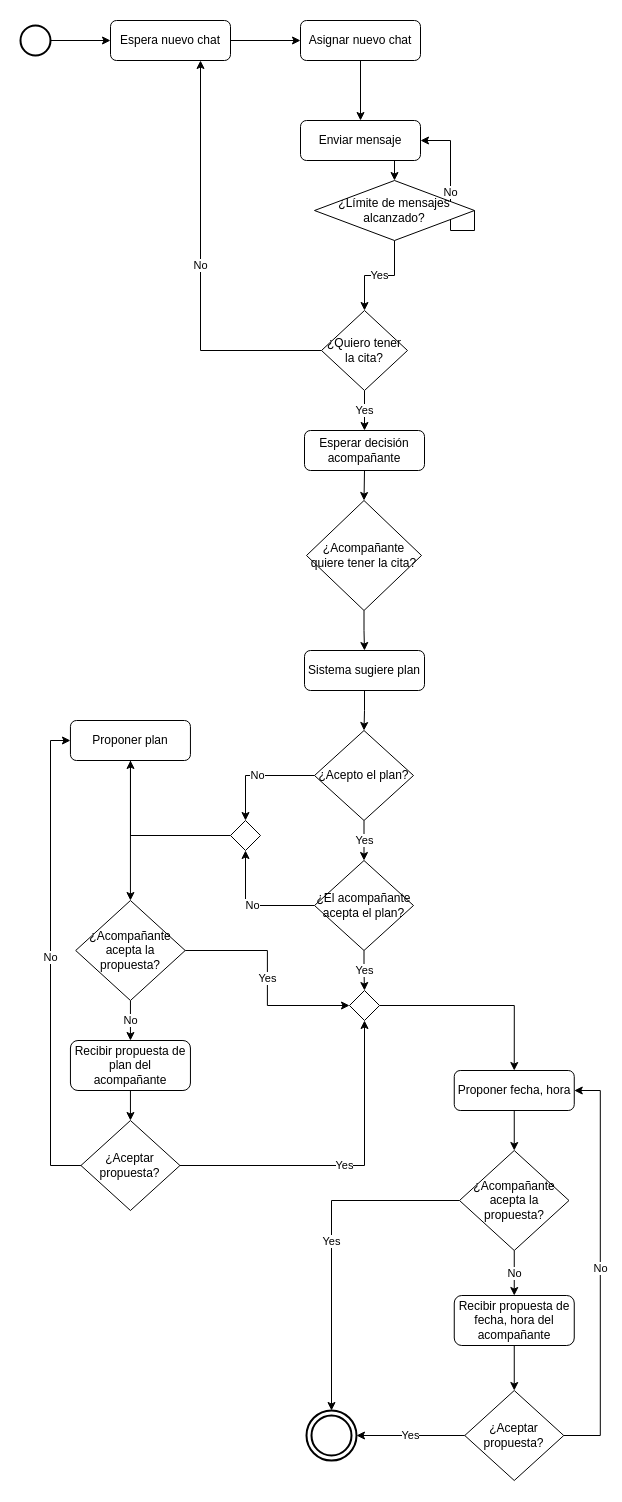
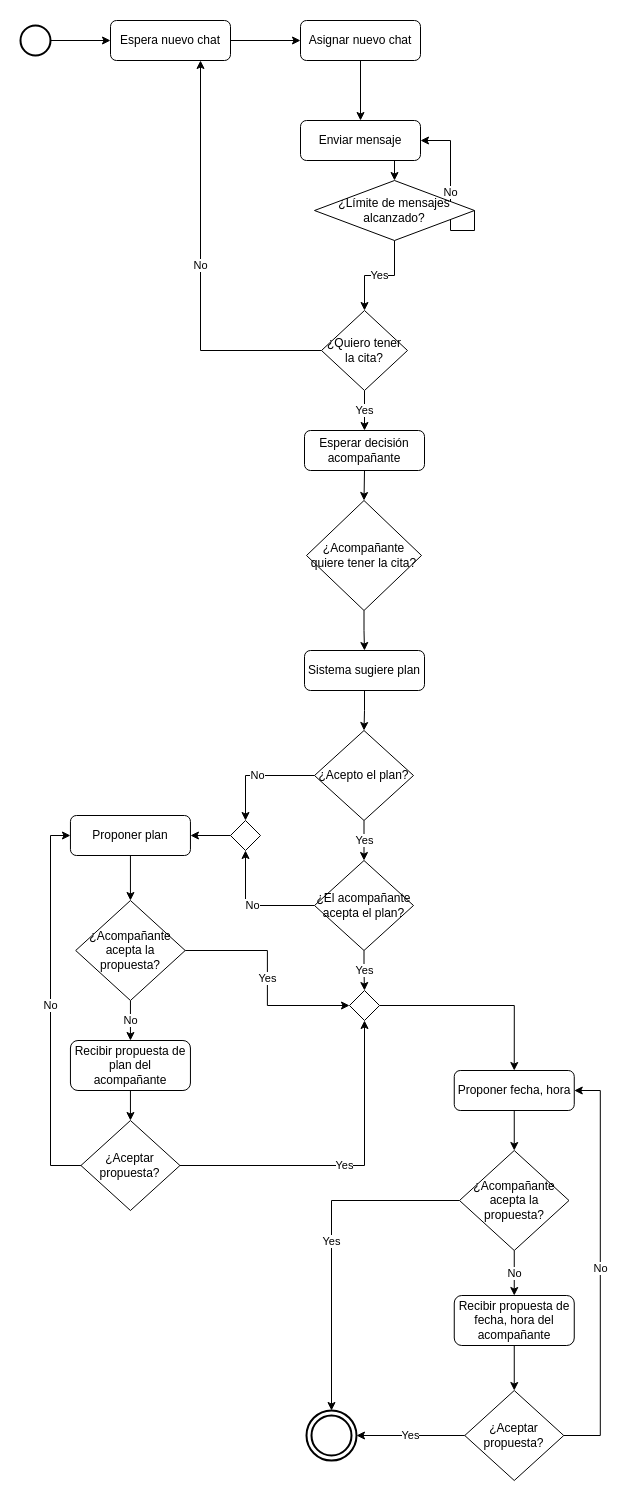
  <mxCell id="0" />
  <mxCell id="1" parent="0" />
  <mxCell id="2" style="edgeStyle=orthogonalEdgeStyle;rounded=0;orthogonalLoop=1;jettySize=auto;html=1;exitX=1;exitY=0.5;exitDx=0;exitDy=0;entryX=0;entryY=0.5;entryDx=0;entryDy=0;" edge="1" parent="1" source="3" target="5"><mxGeometry relative="1" as="geometry" /></mxCell>
  <mxCell id="3" value="Espera nuevo chat" style="rounded=1;whiteSpace=wrap;html=1;fontSize=12;glass=0;strokeWidth=1;shadow=0;" vertex="1" parent="1"><mxGeometry x="110" y="20" width="120" height="40" as="geometry" /></mxCell>
  <mxCell id="4" style="edgeStyle=orthogonalEdgeStyle;rounded=0;orthogonalLoop=1;jettySize=auto;html=1;exitX=0.5;exitY=1;exitDx=0;exitDy=0;" edge="1" parent="1" source="5" target="9"><mxGeometry relative="1" as="geometry" /></mxCell>
  <mxCell id="5" value="Asignar nuevo chat" style="rounded=1;whiteSpace=wrap;html=1;fontSize=12;glass=0;strokeWidth=1;shadow=0;" vertex="1" parent="1"><mxGeometry x="300" y="20" width="120" height="40" as="geometry" /></mxCell>
  <mxCell id="6" style="edgeStyle=orthogonalEdgeStyle;rounded=0;orthogonalLoop=1;jettySize=auto;html=1;exitX=0.5;exitY=1;exitDx=0;exitDy=0;entryX=0.5;entryY=0;entryDx=0;entryDy=0;" edge="1" parent="1" source="7" target="17"><mxGeometry relative="1" as="geometry" /></mxCell>
  <mxCell id="7" value="Esperar decisión acompañante" style="rounded=1;whiteSpace=wrap;html=1;fontSize=12;glass=0;strokeWidth=1;shadow=0;" vertex="1" parent="1"><mxGeometry x="304" y="430" width="120" height="40" as="geometry" /></mxCell>
  <mxCell id="8" style="edgeStyle=orthogonalEdgeStyle;rounded=0;orthogonalLoop=1;jettySize=auto;html=1;exitX=0.5;exitY=1;exitDx=0;exitDy=0;entryX=0.5;entryY=0;entryDx=0;entryDy=0;" edge="1" parent="1" source="9" target="12"><mxGeometry relative="1" as="geometry" /></mxCell>
  <mxCell id="9" value="Enviar mensaje" style="rounded=1;whiteSpace=wrap;html=1;fontSize=12;glass=0;strokeWidth=1;shadow=0;" vertex="1" parent="1"><mxGeometry x="300" y="120" width="120" height="40" as="geometry" /></mxCell>
  <mxCell id="10" value="No" style="edgeStyle=orthogonalEdgeStyle;rounded=0;orthogonalLoop=1;jettySize=auto;html=1;exitX=1;exitY=0.5;exitDx=0;exitDy=0;entryX=1;entryY=0.5;entryDx=0;entryDy=0;" edge="1" parent="1" source="12" target="9"><mxGeometry relative="1" as="geometry"><mxPoint x="470" y="140" as="targetPoint" /><Array as="points"><mxPoint x="450" y="230" /><mxPoint x="450" y="140" /></Array></mxGeometry></mxCell>
  <mxCell id="11" value="Yes" style="edgeStyle=orthogonalEdgeStyle;rounded=0;orthogonalLoop=1;jettySize=auto;html=1;exitX=0.5;exitY=1;exitDx=0;exitDy=0;entryX=0.5;entryY=0;entryDx=0;entryDy=0;" edge="1" parent="1" source="12" target="15"><mxGeometry relative="1" as="geometry" /></mxCell>
  <mxCell id="12" value="¿Límite de mensajes alcanzado?" style="rhombus;whiteSpace=wrap;html=1;" vertex="1" parent="1"><mxGeometry x="314" y="180" width="160" height="60" as="geometry" /></mxCell>
  <mxCell id="13" value="No" style="edgeStyle=orthogonalEdgeStyle;rounded=0;orthogonalLoop=1;jettySize=auto;html=1;exitX=0;exitY=0.5;exitDx=0;exitDy=0;entryX=0.75;entryY=1;entryDx=0;entryDy=0;" edge="1" parent="1" source="15" target="3"><mxGeometry relative="1" as="geometry" /></mxCell>
  <mxCell id="14" value="Yes" style="edgeStyle=orthogonalEdgeStyle;rounded=0;orthogonalLoop=1;jettySize=auto;html=1;exitX=0.5;exitY=1;exitDx=0;exitDy=0;entryX=0.5;entryY=0;entryDx=0;entryDy=0;" edge="1" parent="1" source="15" target="7"><mxGeometry relative="1" as="geometry" /></mxCell>
  <mxCell id="15" value="¿Quiero tener la cita?" style="rhombus;whiteSpace=wrap;html=1;" vertex="1" parent="1"><mxGeometry x="321" y="310" width="86" height="80" as="geometry" /></mxCell>
  <mxCell id="16" style="edgeStyle=orthogonalEdgeStyle;rounded=0;orthogonalLoop=1;jettySize=auto;html=1;exitX=0.5;exitY=1;exitDx=0;exitDy=0;entryX=0.5;entryY=0;entryDx=0;entryDy=0;" edge="1" parent="1" source="17" target="41"><mxGeometry relative="1" as="geometry" /></mxCell>
  <mxCell id="17" value="¿Acompañante quiere tener la cita?" style="rhombus;whiteSpace=wrap;html=1;" vertex="1" parent="1"><mxGeometry x="306" y="500" width="115" height="110" as="geometry" /></mxCell>
  <mxCell id="18" value="No" style="edgeStyle=orthogonalEdgeStyle;rounded=0;orthogonalLoop=1;jettySize=auto;html=1;entryX=0.5;entryY=0;entryDx=0;entryDy=0;entryPerimeter=0;" edge="1" parent="1" source="20" target="46"><mxGeometry relative="1" as="geometry" /></mxCell>
  <mxCell id="19" value="Yes" style="edgeStyle=orthogonalEdgeStyle;rounded=0;orthogonalLoop=1;jettySize=auto;html=1;entryX=0.5;entryY=0;entryDx=0;entryDy=0;" edge="1" parent="1" source="20" target="44"><mxGeometry relative="1" as="geometry" /></mxCell>
  <mxCell id="20" value="¿Acepto el plan?" style="rhombus;whiteSpace=wrap;html=1;" vertex="1" parent="1"><mxGeometry x="314" y="730" width="99" height="90" as="geometry" /></mxCell>
  <mxCell id="21" style="edgeStyle=orthogonalEdgeStyle;rounded=0;orthogonalLoop=1;jettySize=auto;html=1;exitX=0.5;exitY=1;exitDx=0;exitDy=0;entryX=0.5;entryY=0;entryDx=0;entryDy=0;" edge="1" parent="1" source="22" target="49"><mxGeometry relative="1" as="geometry" /></mxCell>
- <mxCell id="22" value="Proponer plan" style="rounded=1;whiteSpace=wrap;html=1;fontSize=12;glass=0;strokeWidth=1;shadow=0;" vertex="1" parent="1"><mxGeometry x="69.95" y="720" width="120" height="40" as="geometry" /></mxCell>
+ <mxCell id="22" value="Proponer plan" style="rounded=1;whiteSpace=wrap;html=1;fontSize=12;glass=0;strokeWidth=1;shadow=0;" vertex="1" parent="1"><mxGeometry x="69.95" y="815" width="120" height="40" as="geometry" /></mxCell>
  <mxCell id="23" style="edgeStyle=orthogonalEdgeStyle;rounded=0;orthogonalLoop=1;jettySize=auto;html=1;exitX=1;exitY=0.5;exitDx=0;exitDy=0;exitPerimeter=0;entryX=0.5;entryY=0;entryDx=0;entryDy=0;" edge="1" parent="1" source="24" target="27"><mxGeometry relative="1" as="geometry" /></mxCell>
  <mxCell id="24" value="" style="strokeWidth=1;html=1;shape=mxgraph.flowchart.decision;whiteSpace=wrap;" vertex="1" parent="1"><mxGeometry x="349" y="990" width="30" height="30" as="geometry" /></mxCell>
  <mxCell id="25" value="Yes" style="edgeStyle=orthogonalEdgeStyle;rounded=0;orthogonalLoop=1;jettySize=auto;html=1;exitX=1;exitY=0.5;exitDx=0;exitDy=0;entryX=0;entryY=0.5;entryDx=0;entryDy=0;entryPerimeter=0;strokeWidth=1;" edge="1" parent="1" target="24"><mxGeometry relative="1" as="geometry"><Array as="points"><mxPoint x="289.95" y="1278" /><mxPoint x="289.95" y="1175" /></Array></mxGeometry></mxCell>
  <mxCell id="26" style="edgeStyle=orthogonalEdgeStyle;rounded=0;orthogonalLoop=1;jettySize=auto;html=1;exitX=0.5;exitY=1;exitDx=0;exitDy=0;entryX=0.5;entryY=0;entryDx=0;entryDy=0;strokeWidth=1;" edge="1" parent="1" source="27" target="30"><mxGeometry relative="1" as="geometry" /></mxCell>
  <mxCell id="27" value="Proponer fecha, hora" style="rounded=1;whiteSpace=wrap;html=1;fontSize=12;glass=0;strokeWidth=1;shadow=0;" vertex="1" parent="1"><mxGeometry x="453.75" y="1070" width="120" height="40" as="geometry" /></mxCell>
  <mxCell id="28" value="No" style="edgeStyle=orthogonalEdgeStyle;rounded=0;orthogonalLoop=1;jettySize=auto;html=1;exitX=0.5;exitY=1;exitDx=0;exitDy=0;entryX=0.5;entryY=0;entryDx=0;entryDy=0;strokeWidth=1;" edge="1" parent="1" source="30" target="32"><mxGeometry relative="1" as="geometry" /></mxCell>
  <mxCell id="29" value="Yes" style="edgeStyle=orthogonalEdgeStyle;rounded=0;orthogonalLoop=1;jettySize=auto;html=1;exitX=0;exitY=0.5;exitDx=0;exitDy=0;entryX=0.5;entryY=0;entryDx=0;entryDy=0;entryPerimeter=0;strokeWidth=1;" edge="1" parent="1" source="30" target="38"><mxGeometry relative="1" as="geometry" /></mxCell>
  <mxCell id="30" value="¿Acompañante acepta la propuesta?" style="rhombus;whiteSpace=wrap;html=1;" vertex="1" parent="1"><mxGeometry x="459" y="1150" width="109.5" height="100" as="geometry" /></mxCell>
  <mxCell id="31" style="edgeStyle=orthogonalEdgeStyle;rounded=0;orthogonalLoop=1;jettySize=auto;html=1;exitX=0.5;exitY=1;exitDx=0;exitDy=0;entryX=0.5;entryY=0;entryDx=0;entryDy=0;strokeWidth=1;" edge="1" parent="1" source="32" target="35"><mxGeometry relative="1" as="geometry" /></mxCell>
  <mxCell id="32" value="Recibir propuesta de fecha, hora del acompañante" style="rounded=1;whiteSpace=wrap;html=1;fontSize=12;glass=0;strokeWidth=1;shadow=0;" vertex="1" parent="1"><mxGeometry x="453.75" y="1295" width="120" height="50" as="geometry" /></mxCell>
  <mxCell id="33" value="No" style="edgeStyle=orthogonalEdgeStyle;rounded=0;orthogonalLoop=1;jettySize=auto;html=1;exitX=1;exitY=0.5;exitDx=0;exitDy=0;entryX=1;entryY=0.5;entryDx=0;entryDy=0;strokeWidth=1;" edge="1" parent="1" source="35" target="27"><mxGeometry relative="1" as="geometry"><Array as="points"><mxPoint x="599.75" y="1435" /><mxPoint x="599.75" y="1090" /></Array></mxGeometry></mxCell>
  <mxCell id="34" value="Yes" style="edgeStyle=orthogonalEdgeStyle;rounded=0;orthogonalLoop=1;jettySize=auto;html=1;exitX=0;exitY=0.5;exitDx=0;exitDy=0;entryX=1;entryY=0.5;entryDx=0;entryDy=0;entryPerimeter=0;strokeWidth=1;" edge="1" parent="1" source="35" target="38"><mxGeometry relative="1" as="geometry" /></mxCell>
  <mxCell id="35" value="¿Aceptar propuesta?" style="rhombus;whiteSpace=wrap;html=1;" vertex="1" parent="1"><mxGeometry x="464.25" y="1390" width="99" height="90" as="geometry" /></mxCell>
  <mxCell id="36" style="edgeStyle=orthogonalEdgeStyle;rounded=0;orthogonalLoop=1;jettySize=auto;html=1;exitX=1;exitY=0.5;exitDx=0;exitDy=0;exitPerimeter=0;entryX=0;entryY=0.5;entryDx=0;entryDy=0;strokeWidth=1;" edge="1" parent="1" source="37" target="3"><mxGeometry relative="1" as="geometry" /></mxCell>
  <mxCell id="37" value="" style="strokeWidth=2;html=1;shape=mxgraph.flowchart.start_2;whiteSpace=wrap;" vertex="1" parent="1"><mxGeometry x="20" y="25" width="30" height="30" as="geometry" /></mxCell>
  <mxCell id="38" value="" style="strokeWidth=2;html=1;shape=mxgraph.flowchart.start_2;whiteSpace=wrap;" vertex="1" parent="1"><mxGeometry x="306" y="1410" width="50" height="50" as="geometry" /></mxCell>
  <mxCell id="39" value="" style="strokeWidth=2;html=1;shape=mxgraph.flowchart.start_2;whiteSpace=wrap;" vertex="1" parent="1"><mxGeometry x="311" y="1415" width="40" height="40" as="geometry" /></mxCell>
  <mxCell id="40" style="edgeStyle=orthogonalEdgeStyle;rounded=0;orthogonalLoop=1;jettySize=auto;html=1;exitX=0.5;exitY=1;exitDx=0;exitDy=0;entryX=0.5;entryY=0;entryDx=0;entryDy=0;" edge="1" parent="1" source="41" target="20"><mxGeometry relative="1" as="geometry" /></mxCell>
  <mxCell id="41" value="Sistema sugiere plan" style="rounded=1;whiteSpace=wrap;html=1;fontSize=12;glass=0;strokeWidth=1;shadow=0;" vertex="1" parent="1"><mxGeometry x="304" y="650" width="120" height="40" as="geometry" /></mxCell>
  <mxCell id="42" value="No" style="edgeStyle=orthogonalEdgeStyle;rounded=0;orthogonalLoop=1;jettySize=auto;html=1;entryX=0.5;entryY=1;entryDx=0;entryDy=0;entryPerimeter=0;" edge="1" parent="1" source="44" target="46"><mxGeometry relative="1" as="geometry" /></mxCell>
  <mxCell id="43" value="Yes" style="edgeStyle=orthogonalEdgeStyle;rounded=0;orthogonalLoop=1;jettySize=auto;html=1;entryX=0.5;entryY=0;entryDx=0;entryDy=0;entryPerimeter=0;" edge="1" parent="1" source="44" target="24"><mxGeometry relative="1" as="geometry" /></mxCell>
  <mxCell id="44" value="¿El acompañante acepta el plan?" style="rhombus;whiteSpace=wrap;html=1;" vertex="1" parent="1"><mxGeometry x="314" y="860" width="99" height="90" as="geometry" /></mxCell>
  <mxCell id="45" value="" style="edgeStyle=orthogonalEdgeStyle;rounded=0;orthogonalLoop=1;jettySize=auto;html=1;" edge="1" parent="1" source="46" target="22"><mxGeometry relative="1" as="geometry" /></mxCell>
  <mxCell id="46" value="" style="strokeWidth=1;html=1;shape=mxgraph.flowchart.decision;whiteSpace=wrap;" vertex="1" parent="1"><mxGeometry x="230" y="820" width="30" height="30" as="geometry" /></mxCell>
  <mxCell id="47" value="No" style="edgeStyle=orthogonalEdgeStyle;rounded=0;orthogonalLoop=1;jettySize=auto;html=1;exitX=0.5;exitY=1;exitDx=0;exitDy=0;entryX=0.5;entryY=0;entryDx=0;entryDy=0;" edge="1" parent="1" source="49" target="51"><mxGeometry relative="1" as="geometry" /></mxCell>
  <mxCell id="48" value="Yes" style="edgeStyle=orthogonalEdgeStyle;rounded=0;orthogonalLoop=1;jettySize=auto;html=1;exitX=1;exitY=0.5;exitDx=0;exitDy=0;entryX=0;entryY=0.5;entryDx=0;entryDy=0;entryPerimeter=0;" edge="1" parent="1" source="49" target="24"><mxGeometry relative="1" as="geometry" /></mxCell>
  <mxCell id="49" value="¿Acompañante acepta la propuesta?" style="rhombus;whiteSpace=wrap;html=1;" vertex="1" parent="1"><mxGeometry x="75.2" y="900" width="109.5" height="100" as="geometry" /></mxCell>
  <mxCell id="50" style="edgeStyle=orthogonalEdgeStyle;rounded=0;orthogonalLoop=1;jettySize=auto;html=1;exitX=0.5;exitY=1;exitDx=0;exitDy=0;entryX=0.5;entryY=0;entryDx=0;entryDy=0;" edge="1" parent="1" source="51" target="54"><mxGeometry relative="1" as="geometry" /></mxCell>
  <mxCell id="51" value="Recibir propuesta de plan del acompañante" style="rounded=1;whiteSpace=wrap;html=1;fontSize=12;glass=0;strokeWidth=1;shadow=0;" vertex="1" parent="1"><mxGeometry x="69.95" y="1040" width="120" height="50" as="geometry" /></mxCell>
  <mxCell id="52" value="Yes" style="edgeStyle=orthogonalEdgeStyle;rounded=0;orthogonalLoop=1;jettySize=auto;html=1;exitX=1;exitY=0.5;exitDx=0;exitDy=0;entryX=0.5;entryY=1;entryDx=0;entryDy=0;entryPerimeter=0;" edge="1" parent="1" source="54" target="24"><mxGeometry relative="1" as="geometry" /></mxCell>
  <mxCell id="53" value="No" style="edgeStyle=orthogonalEdgeStyle;rounded=0;orthogonalLoop=1;jettySize=auto;html=1;exitX=0;exitY=0.5;exitDx=0;exitDy=0;entryX=0;entryY=0.5;entryDx=0;entryDy=0;" edge="1" parent="1" source="54" target="22"><mxGeometry relative="1" as="geometry" /></mxCell>
  <mxCell id="54" value="¿Aceptar propuesta?" style="rhombus;whiteSpace=wrap;html=1;" vertex="1" parent="1"><mxGeometry x="80.45" y="1120" width="99" height="90" as="geometry" /></mxCell>
